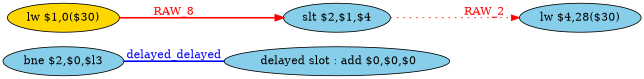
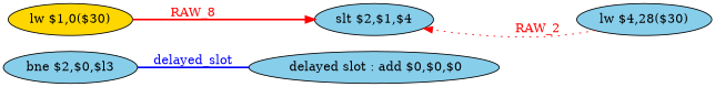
  digraph {
    rankdir=LR
    node [fillcolor=skyblue shape=ellipse style=filled]
    edge [color=red fontcolor=red style=bold]
    n1 [label=" delayed slot : add $0,$0,$0"]
    n2 [label="bne $2,$0,$l3"]
    n3 [fillcolor=gold label="lw $1,0($30)"]
    n4 [label="slt $2,$1,$4"]
    n5 [label="lw $4,28($30)"]
-   n2 -> n1 [color=blue dir=none fontcolor=blue label=delayed_delayed]
+   n2 -> n1 [color=blue dir=none fontcolor=blue label=delayed_slot]
    n3 -> n4 [label=RAW_8]
-   n4 -> n5 [label=RAW_2 style=dotted]
+   n5 -> n4 [label=RAW_2 style=dotted]
  }
